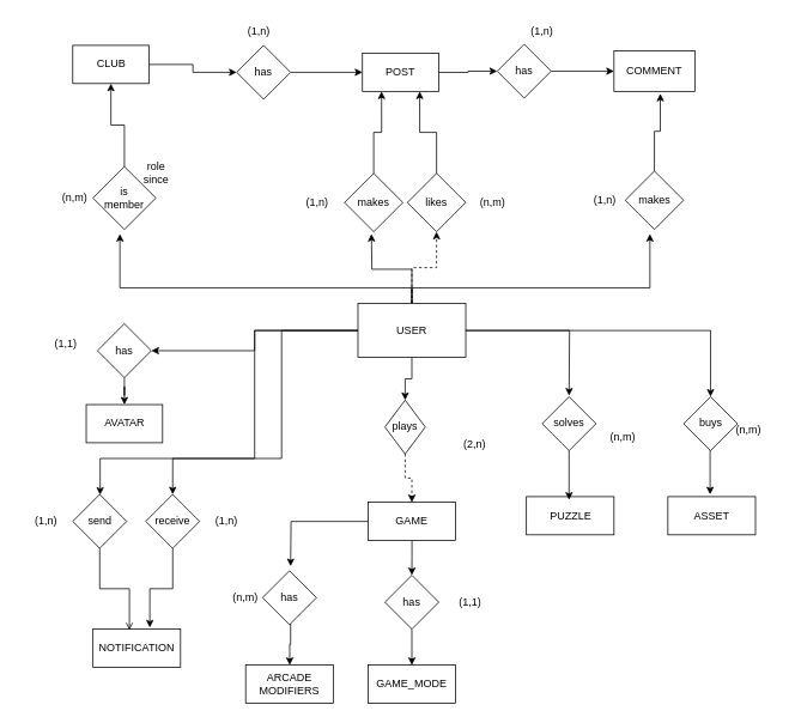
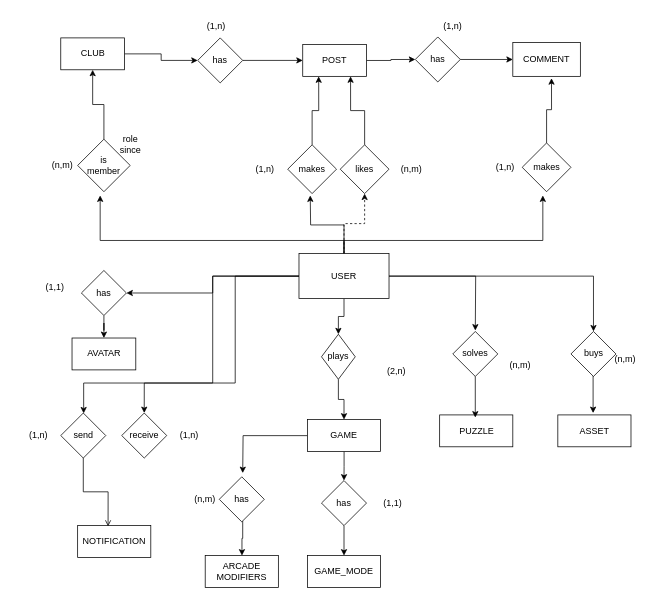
  <mxCell id="0" />
  <mxCell id="1" parent="0" />
  <mxCell id="2" style="edgeStyle=orthogonalEdgeStyle;rounded=0;orthogonalLoop=1;jettySize=auto;html=1;" parent="1" source="12" edge="1"><mxGeometry relative="1" as="geometry"><mxPoint x="413" y="260" as="targetPoint" /></mxGeometry></mxCell>
  <mxCell id="3" style="edgeStyle=orthogonalEdgeStyle;rounded=0;orthogonalLoop=1;jettySize=auto;html=1;dashed=1;" parent="1" source="12" target="29" edge="1"><mxGeometry relative="1" as="geometry" /></mxCell>
  <mxCell id="4" style="edgeStyle=orthogonalEdgeStyle;rounded=0;orthogonalLoop=1;jettySize=auto;html=1;" parent="1" source="12" edge="1"><mxGeometry relative="1" as="geometry"><mxPoint x="723" y="260" as="targetPoint" /><Array as="points"><mxPoint x="458" y="320" /><mxPoint x="723" y="320" /></Array></mxGeometry></mxCell>
  <mxCell id="5" style="edgeStyle=orthogonalEdgeStyle;rounded=0;orthogonalLoop=1;jettySize=auto;html=1;" parent="1" source="12" edge="1"><mxGeometry relative="1" as="geometry"><mxPoint x="133" y="260" as="targetPoint" /><Array as="points"><mxPoint x="458" y="320" /><mxPoint x="133" y="320" /></Array></mxGeometry></mxCell>
  <mxCell id="6" style="edgeStyle=orthogonalEdgeStyle;rounded=0;orthogonalLoop=1;jettySize=auto;html=1;" parent="1" source="12" target="37" edge="1"><mxGeometry relative="1" as="geometry" /></mxCell>
  <mxCell id="7" style="edgeStyle=orthogonalEdgeStyle;rounded=0;orthogonalLoop=1;jettySize=auto;html=1;" parent="1" source="12" target="48" edge="1"><mxGeometry relative="1" as="geometry"><Array as="points"><mxPoint x="283" y="368" /><mxPoint x="283" y="510" /><mxPoint x="111" y="510" /></Array></mxGeometry></mxCell>
  <mxCell id="8" style="edgeStyle=orthogonalEdgeStyle;rounded=0;orthogonalLoop=1;jettySize=auto;html=1;entryX=0.5;entryY=0;entryDx=0;entryDy=0;" parent="1" source="12" target="49" edge="1"><mxGeometry relative="1" as="geometry"><Array as="points"><mxPoint x="313" y="368" /><mxPoint x="313" y="510" /><mxPoint x="192" y="510" /></Array></mxGeometry></mxCell>
  <mxCell id="9" style="edgeStyle=orthogonalEdgeStyle;rounded=0;orthogonalLoop=1;jettySize=auto;html=1;entryX=0.5;entryY=0;entryDx=0;entryDy=0;" parent="1" source="12" target="45" edge="1"><mxGeometry relative="1" as="geometry" /></mxCell>
  <mxCell id="10" style="edgeStyle=orthogonalEdgeStyle;rounded=0;orthogonalLoop=1;jettySize=auto;html=1;" parent="1" source="12" edge="1"><mxGeometry relative="1" as="geometry"><mxPoint x="633" y="440" as="targetPoint" /></mxGeometry></mxCell>
  <mxCell id="11" style="edgeStyle=orthogonalEdgeStyle;rounded=0;orthogonalLoop=1;jettySize=auto;html=1;entryX=0.5;entryY=0;entryDx=0;entryDy=0;" parent="1" source="12" target="62" edge="1"><mxGeometry relative="1" as="geometry" /></mxCell>
  <mxCell id="12" value="USER" style="rounded=0;whiteSpace=wrap;html=1;" parent="1" vertex="1"><mxGeometry x="398" y="337.5" width="120" height="60" as="geometry" /></mxCell>
  <mxCell id="13" style="edgeStyle=orthogonalEdgeStyle;rounded=0;orthogonalLoop=1;jettySize=auto;html=1;entryX=0.5;entryY=1;entryDx=0;entryDy=0;" parent="1" source="14" target="16" edge="1"><mxGeometry relative="1" as="geometry" /></mxCell>
  <mxCell id="14" value="&lt;div&gt;is&lt;/div&gt;&lt;div&gt;member&lt;br&gt;&lt;/div&gt;" style="rhombus;whiteSpace=wrap;html=1;" parent="1" vertex="1"><mxGeometry x="103" y="185" width="70" height="70" as="geometry" /></mxCell>
  <mxCell id="15" style="edgeStyle=orthogonalEdgeStyle;rounded=0;orthogonalLoop=1;jettySize=auto;html=1;entryX=0;entryY=0.5;entryDx=0;entryDy=0;" parent="1" source="16" target="18" edge="1"><mxGeometry relative="1" as="geometry" /></mxCell>
  <mxCell id="16" value="CLUB" style="rounded=0;whiteSpace=wrap;html=1;" parent="1" vertex="1"><mxGeometry x="80.5" y="50" width="85" height="42.5" as="geometry" /></mxCell>
  <mxCell id="17" style="edgeStyle=orthogonalEdgeStyle;rounded=0;orthogonalLoop=1;jettySize=auto;html=1;entryX=0;entryY=0.5;entryDx=0;entryDy=0;" parent="1" source="18" target="20" edge="1"><mxGeometry relative="1" as="geometry" /></mxCell>
  <mxCell id="18" value="has" style="rhombus;whiteSpace=wrap;html=1;" parent="1" vertex="1"><mxGeometry x="263" y="50" width="60" height="60" as="geometry" /></mxCell>
  <mxCell id="19" style="edgeStyle=orthogonalEdgeStyle;rounded=0;orthogonalLoop=1;jettySize=auto;html=1;entryX=0;entryY=0.5;entryDx=0;entryDy=0;" parent="1" source="20" target="32" edge="1"><mxGeometry relative="1" as="geometry" /></mxCell>
  <mxCell id="20" value="POST" style="rounded=0;whiteSpace=wrap;html=1;" parent="1" vertex="1"><mxGeometry x="403" y="58.75" width="85" height="42.5" as="geometry" /></mxCell>
  <mxCell id="21" value="(n,m)" style="text;html=1;align=center;verticalAlign=middle;whiteSpace=wrap;rounded=0;" parent="1" vertex="1"><mxGeometry x="53" y="205" width="60" height="30" as="geometry" /></mxCell>
  <mxCell id="22" value="(1,n)" style="text;html=1;align=center;verticalAlign=middle;whiteSpace=wrap;rounded=0;" parent="1" vertex="1"><mxGeometry x="258" width="60" height="30" as="geometry" y="20" /></mxCell>
  <mxCell id="23" style="edgeStyle=orthogonalEdgeStyle;rounded=0;orthogonalLoop=1;jettySize=auto;html=1;entryX=0.25;entryY=1;entryDx=0;entryDy=0;" parent="1" source="24" target="20" edge="1"><mxGeometry relative="1" as="geometry" /></mxCell>
  <mxCell id="24" value="makes" style="rhombus;whiteSpace=wrap;html=1;" parent="1" vertex="1"><mxGeometry x="383" y="192.5" width="65" height="65" as="geometry" /></mxCell>
  <mxCell id="25" value="(1,n)" style="text;html=1;align=center;verticalAlign=middle;whiteSpace=wrap;rounded=0;" parent="1" vertex="1"><mxGeometry x="323" y="210" width="60" height="30" as="geometry" /></mxCell>
  <mxCell id="26" value="COMMENT" style="rounded=0;whiteSpace=wrap;html=1;" parent="1" vertex="1"><mxGeometry x="683" y="56.25" width="90" height="45" as="geometry" /></mxCell>
  <mxCell id="27" value="makes" style="rhombus;whiteSpace=wrap;html=1;" parent="1" vertex="1"><mxGeometry x="695.5" y="190" width="65" height="65" as="geometry" /></mxCell>
  <mxCell id="28" style="edgeStyle=orthogonalEdgeStyle;rounded=0;orthogonalLoop=1;jettySize=auto;html=1;entryX=0.75;entryY=1;entryDx=0;entryDy=0;" parent="1" source="29" target="20" edge="1"><mxGeometry relative="1" as="geometry" /></mxCell>
  <mxCell id="29" value="likes" style="rhombus;whiteSpace=wrap;html=1;" parent="1" vertex="1"><mxGeometry x="453" y="192.5" width="65" height="65" as="geometry" /></mxCell>
  <mxCell id="30" value="(n,m)" style="text;html=1;align=center;verticalAlign=middle;whiteSpace=wrap;rounded=0;" parent="1" vertex="1"><mxGeometry x="518" y="210" width="60" height="30" as="geometry" /></mxCell>
  <mxCell id="31" style="edgeStyle=orthogonalEdgeStyle;rounded=0;orthogonalLoop=1;jettySize=auto;html=1;entryX=0;entryY=0.5;entryDx=0;entryDy=0;" parent="1" source="32" target="26" edge="1"><mxGeometry relative="1" as="geometry" /></mxCell>
  <mxCell id="32" value="has" style="rhombus;whiteSpace=wrap;html=1;" parent="1" vertex="1"><mxGeometry x="553" y="48.75" width="60" height="60" as="geometry" /></mxCell>
  <mxCell id="33" value="(1,n)" style="text;html=1;align=center;verticalAlign=middle;whiteSpace=wrap;rounded=0;" parent="1" vertex="1"><mxGeometry x="573" width="60" height="30" as="geometry" y="20" /></mxCell>
  <mxCell id="34" value="(1,n)" style="text;html=1;align=center;verticalAlign=middle;whiteSpace=wrap;rounded=0;" parent="1" vertex="1"><mxGeometry x="643" y="207.5" width="60" height="30" as="geometry" /></mxCell>
  <mxCell id="35" value="AVATAR" style="rounded=0;whiteSpace=wrap;html=1;" parent="1" vertex="1"><mxGeometry x="95.5" y="450" width="85" height="42.5" as="geometry" /></mxCell>
  <mxCell id="36" style="edgeStyle=orthogonalEdgeStyle;rounded=0;orthogonalLoop=1;jettySize=auto;html=1;entryX=0.5;entryY=0;entryDx=0;entryDy=0;" parent="1" source="37" target="35" edge="1"><mxGeometry relative="1" as="geometry" /></mxCell>
  <mxCell id="37" value="has" style="rhombus;whiteSpace=wrap;html=1;" parent="1" vertex="1"><mxGeometry x="108" y="360" width="60" height="60" as="geometry" /></mxCell>
  <mxCell id="38" value="(1,1)" style="text;html=1;align=center;verticalAlign=middle;whiteSpace=wrap;rounded=0;" parent="1" vertex="1"><mxGeometry x="43" y="367.5" width="60" height="30" as="geometry" /></mxCell>
  <mxCell id="39" style="edgeStyle=orthogonalEdgeStyle;rounded=0;orthogonalLoop=1;jettySize=auto;html=1;entryX=0.573;entryY=1.057;entryDx=0;entryDy=0;entryPerimeter=0;" parent="1" source="27" target="26" edge="1"><mxGeometry relative="1" as="geometry" /></mxCell>
  <mxCell id="40" value="GAME_MODE" style="rounded=0;whiteSpace=wrap;html=1;" parent="1" vertex="1"><mxGeometry x="409.25" y="740" width="97.5" height="42.5" as="geometry" /></mxCell>
  <mxCell id="41" style="edgeStyle=orthogonalEdgeStyle;rounded=0;orthogonalLoop=1;jettySize=auto;html=1;entryX=0.5;entryY=0;entryDx=0;entryDy=0;" parent="1" source="43" target="55" edge="1"><mxGeometry relative="1" as="geometry" /></mxCell>
  <mxCell id="42" style="edgeStyle=orthogonalEdgeStyle;rounded=0;orthogonalLoop=1;jettySize=auto;html=1;" edge="1" parent="1" source="43"><mxGeometry relative="1" as="geometry"><mxPoint x="323" y="630" as="targetPoint" /></mxGeometry></mxCell>
  <mxCell id="43" value="GAME" style="rounded=0;whiteSpace=wrap;html=1;" parent="1" vertex="1"><mxGeometry x="409.25" y="558.75" width="97.5" height="42.5" as="geometry" /></mxCell>
- <mxCell id="44" style="edgeStyle=orthogonalEdgeStyle;rounded=0;orthogonalLoop=1;jettySize=auto;html=1;entryX=0.5;entryY=0;entryDx=0;entryDy=0;dashed=1;" parent="1" source="45" target="43" edge="1"><mxGeometry relative="1" as="geometry" /></mxCell>
+ <mxCell id="44" style="edgeStyle=orthogonalEdgeStyle;rounded=0;orthogonalLoop=1;jettySize=auto;html=1;entryX=0.5;entryY=0;entryDx=0;entryDy=0;" parent="1" source="45" target="43" edge="1"><mxGeometry relative="1" as="geometry" /></mxCell>
  <mxCell id="45" value="plays" style="rhombus;whiteSpace=wrap;html=1;" parent="1" vertex="1"><mxGeometry x="428" y="445" width="45" height="60" as="geometry" /></mxCell>
  <mxCell id="46" value="(2,n)" style="text;html=1;align=center;verticalAlign=middle;whiteSpace=wrap;rounded=0;" parent="1" vertex="1"><mxGeometry x="498" y="480" width="60" height="30" as="geometry" /></mxCell>
  <mxCell id="47" value="NOTIFICATION" style="rounded=0;whiteSpace=wrap;html=1;" parent="1" vertex="1"><mxGeometry x="103" y="700" width="97.5" height="42.5" as="geometry" /></mxCell>
  <mxCell id="48" value="send" style="rhombus;whiteSpace=wrap;html=1;" parent="1" vertex="1"><mxGeometry x="80.5" y="550" width="60" height="60" as="geometry" /></mxCell>
  <mxCell id="49" value="receive" style="rhombus;whiteSpace=wrap;html=1;" parent="1" vertex="1"><mxGeometry x="161.75" y="550" width="60" height="60" as="geometry" /></mxCell>
  <mxCell id="50" value="(1,n)" style="text;html=1;align=center;verticalAlign=middle;whiteSpace=wrap;rounded=0;" parent="1" vertex="1"><mxGeometry x="20.5" y="565" width="60" height="30" as="geometry" /></mxCell>
  <mxCell id="51" value="(1,n)" style="text;html=1;align=center;verticalAlign=middle;whiteSpace=wrap;rounded=0;" parent="1" vertex="1"><mxGeometry x="221.75" y="565" width="60" height="30" as="geometry" /></mxCell>
  <mxCell id="52" style="edgeStyle=orthogonalEdgeStyle;rounded=0;orthogonalLoop=1;jettySize=auto;html=1;entryX=0.416;entryY=0.024;entryDx=0;entryDy=0;entryPerimeter=0;endArrow=open;" parent="1" source="48" target="47" edge="1"><mxGeometry relative="1" as="geometry" /></mxCell>
- <mxCell id="53" style="edgeStyle=orthogonalEdgeStyle;rounded=0;orthogonalLoop=1;jettySize=auto;html=1;entryX=0.649;entryY=-0.041;entryDx=0;entryDy=0;entryPerimeter=0;" parent="1" source="49" target="47" edge="1"><mxGeometry relative="1" as="geometry" /></mxCell>
  <mxCell id="54" style="edgeStyle=orthogonalEdgeStyle;rounded=0;orthogonalLoop=1;jettySize=auto;html=1;entryX=0.5;entryY=0;entryDx=0;entryDy=0;" parent="1" source="55" target="40" edge="1"><mxGeometry relative="1" as="geometry" /></mxCell>
  <mxCell id="55" value="has" style="rhombus;whiteSpace=wrap;html=1;" parent="1" vertex="1"><mxGeometry x="428" y="640" width="60" height="60" as="geometry" /></mxCell>
  <mxCell id="56" value="(1,1)" style="text;html=1;align=center;verticalAlign=middle;whiteSpace=wrap;rounded=0;" parent="1" vertex="1"><mxGeometry x="493" y="655" width="60" height="30" as="geometry" /></mxCell>
  <mxCell id="57" value="solves" style="rhombus;whiteSpace=wrap;html=1;" parent="1" vertex="1"><mxGeometry x="603" y="441.25" width="60" height="60" as="geometry" /></mxCell>
  <mxCell id="58" value="(n,m)" style="text;html=1;align=center;verticalAlign=middle;whiteSpace=wrap;rounded=0;" parent="1" vertex="1"><mxGeometry x="663" y="471.25" width="60" height="30" as="geometry" /></mxCell>
  <mxCell id="59" value="PUZZLE" style="rounded=0;whiteSpace=wrap;html=1;" parent="1" vertex="1"><mxGeometry x="585.5" y="552.5" width="97.5" height="42.5" as="geometry" /></mxCell>
  <mxCell id="60" style="edgeStyle=orthogonalEdgeStyle;rounded=0;orthogonalLoop=1;jettySize=auto;html=1;entryX=0.487;entryY=0.082;entryDx=0;entryDy=0;entryPerimeter=0;" parent="1" source="57" target="59" edge="1"><mxGeometry relative="1" as="geometry" /></mxCell>
  <mxCell id="61" value="ASSET" style="rounded=0;whiteSpace=wrap;html=1;" parent="1" vertex="1"><mxGeometry x="743" y="552.5" width="97.5" height="42.5" as="geometry" /></mxCell>
  <mxCell id="62" value="buys" style="rhombus;whiteSpace=wrap;html=1;" parent="1" vertex="1"><mxGeometry x="760.5" y="441.25" width="60" height="60" as="geometry" /></mxCell>
  <mxCell id="63" value="(n,m)" style="text;html=1;align=center;verticalAlign=middle;whiteSpace=wrap;rounded=0;" parent="1" vertex="1"><mxGeometry x="803" y="462.5" width="60" height="30" as="geometry" /></mxCell>
  <mxCell id="64" style="edgeStyle=orthogonalEdgeStyle;rounded=0;orthogonalLoop=1;jettySize=auto;html=1;" parent="1" source="62" edge="1"><mxGeometry relative="1" as="geometry"><mxPoint x="790" y="550" as="targetPoint" /></mxGeometry></mxCell>
  <mxCell id="65" value="&lt;div&gt;ARCADE&lt;/div&gt;&lt;div&gt;MODIFIERS&lt;/div&gt;" style="rounded=0;whiteSpace=wrap;html=1;" vertex="1" parent="1"><mxGeometry x="273" y="740" width="97.5" height="42.5" as="geometry" /></mxCell>
  <mxCell id="66" value="" style="edgeStyle=orthogonalEdgeStyle;rounded=0;orthogonalLoop=1;jettySize=auto;html=1;" edge="1" parent="1" source="67" target="65"><mxGeometry relative="1" as="geometry"><Array as="points"><mxPoint x="323" y="717" /><mxPoint x="322" y="717" /></Array></mxGeometry></mxCell>
  <mxCell id="67" value="has" style="rhombus;whiteSpace=wrap;html=1;" vertex="1" parent="1"><mxGeometry x="291.75" y="635" width="60" height="60" as="geometry" /></mxCell>
  <mxCell id="68" value="(n,m)" style="text;html=1;align=center;verticalAlign=middle;whiteSpace=wrap;rounded=0;" vertex="1" parent="1"><mxGeometry x="243" y="650" width="60" height="30" as="geometry" /></mxCell>
  <mxCell id="69" value="role" style="text;html=1;align=center;verticalAlign=middle;whiteSpace=wrap;rounded=0;" vertex="1" parent="1"><mxGeometry x="145.5" y="170" width="55" height="30" as="geometry" /></mxCell>
  <mxCell id="70" value="since" style="text;html=1;align=center;verticalAlign=middle;whiteSpace=wrap;rounded=0;" vertex="1" parent="1"><mxGeometry x="145.5" y="185" width="55" height="30" as="geometry" /></mxCell>
